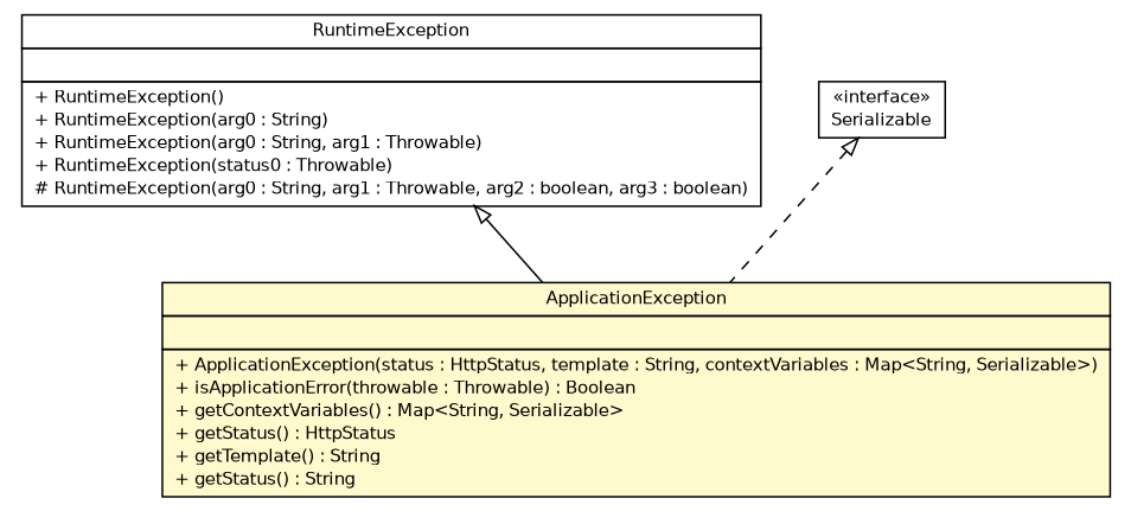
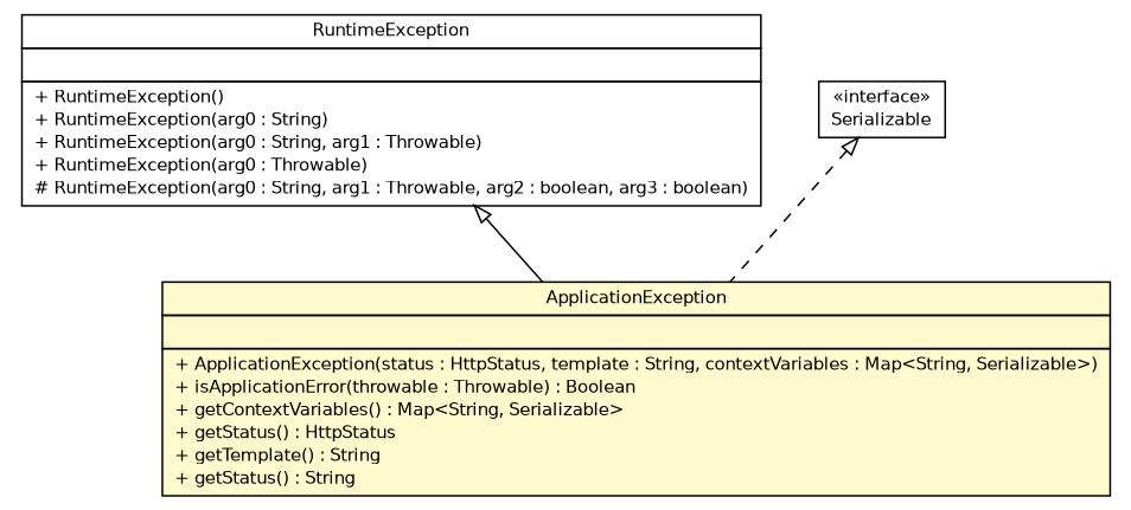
  digraph {
    nodesep=0.25
    ranksep=0.5
    node [fontcolor=black fontname=Helvetica fontsize=10.0 shape=plaintext]
    edge [arrowtail=empty dir=back fontname=Helvetica fontsize=10 headport=p labelfontname=Helvetica labelfontsize=10 tailport=p]
    n1 [label=<<table title="cn.home1.oss.lib.errorhandle.api.ApplicationException" border="0" cellborder="1" cellspacing="0" cellpadding="2" port="p" bgcolor="lemonChiffon" href="./ApplicationException.html"> 		<tr><td><table border="0" cellspacing="0" cellpadding="1"> <tr><td align="center" balign="center"> ApplicationException </td></tr> 		</table></td></tr> 		<tr><td><table border="0" cellspacing="0" cellpadding="1"> <tr><td align="left" balign="left">  </td></tr> 		</table></td></tr> 		<tr><td><table border="0" cellspacing="0" cellpadding="1"> <tr><td align="left" balign="left"> + ApplicationException(status : HttpStatus, template : String, contextVariables : Map&lt;String, Serializable&gt;) </td></tr> <tr><td align="left" balign="left"> + isApplicationError(throwable : Throwable) : Boolean </td></tr> <tr><td align="left" balign="left"> + getContextVariables() : Map&lt;String, Serializable&gt; </td></tr> <tr><td align="left" balign="left"> + getStatus() : HttpStatus </td></tr> <tr><td align="left" balign="left"> + getTemplate() : String </td></tr> <tr><td align="left" balign="left"> + getStatus() : String </td></tr> 		</table></td></tr> 		</table>>]
-   n2 [label=<<table title="java.lang.RuntimeException" border="0" cellborder="1" cellspacing="0" cellpadding="2" port="p" href="http://java.sun.com/j2se/1.4.2/docs/api/java/lang/RuntimeException.html"> 		<tr><td><table border="0" cellspacing="0" cellpadding="1"> <tr><td align="center" balign="center"> RuntimeException </td></tr> 		</table></td></tr> 		<tr><td><table border="0" cellspacing="0" cellpadding="1"> <tr><td align="left" balign="left">  </td></tr> 		</table></td></tr> 		<tr><td><table border="0" cellspacing="0" cellpadding="1"> <tr><td align="left" balign="left"> + RuntimeException() </td></tr> <tr><td align="left" balign="left"> + RuntimeException(arg0 : String) </td></tr> <tr><td align="left" balign="left"> + RuntimeException(arg0 : String, arg1 : Throwable) </td></tr> <tr><td align="left" balign="left"> + RuntimeException(status0 : Throwable) </td></tr> <tr><td align="left" balign="left"> # RuntimeException(arg0 : String, arg1 : Throwable, arg2 : boolean, arg3 : boolean) </td></tr> 		</table></td></tr> 		</table>>]
+   n2 [label=<<table title="java.lang.RuntimeException" border="0" cellborder="1" cellspacing="0" cellpadding="2" port="p" href="http://java.sun.com/j2se/1.4.2/docs/api/java/lang/RuntimeException.html"> 		<tr><td><table border="0" cellspacing="0" cellpadding="1"> <tr><td align="center" balign="center"> RuntimeException </td></tr> 		</table></td></tr> 		<tr><td><table border="0" cellspacing="0" cellpadding="1"> <tr><td align="left" balign="left">  </td></tr> 		</table></td></tr> 		<tr><td><table border="0" cellspacing="0" cellpadding="1"> <tr><td align="left" balign="left"> + RuntimeException() </td></tr> <tr><td align="left" balign="left"> + RuntimeException(arg0 : String) </td></tr> <tr><td align="left" balign="left"> + RuntimeException(arg0 : String, arg1 : Throwable) </td></tr> <tr><td align="left" balign="left"> + RuntimeException(arg0 : Throwable) </td></tr> <tr><td align="left" balign="left"> # RuntimeException(arg0 : String, arg1 : Throwable, arg2 : boolean, arg3 : boolean) </td></tr> 		</table></td></tr> 		</table>>]
    n3 [label=<<table title="java.io.Serializable" border="0" cellborder="1" cellspacing="0" cellpadding="2" port="p" href="http://java.sun.com/j2se/1.4.2/docs/api/java/io/Serializable.html"> 		<tr><td><table border="0" cellspacing="0" cellpadding="1"> <tr><td align="center" balign="center"> &#171;interface&#187; </td></tr> <tr><td align="center" balign="center"> Serializable </td></tr> 		</table></td></tr> 		</table>>]
    n2 -> n1
    n3 -> n1 [style=dashed]
  }
